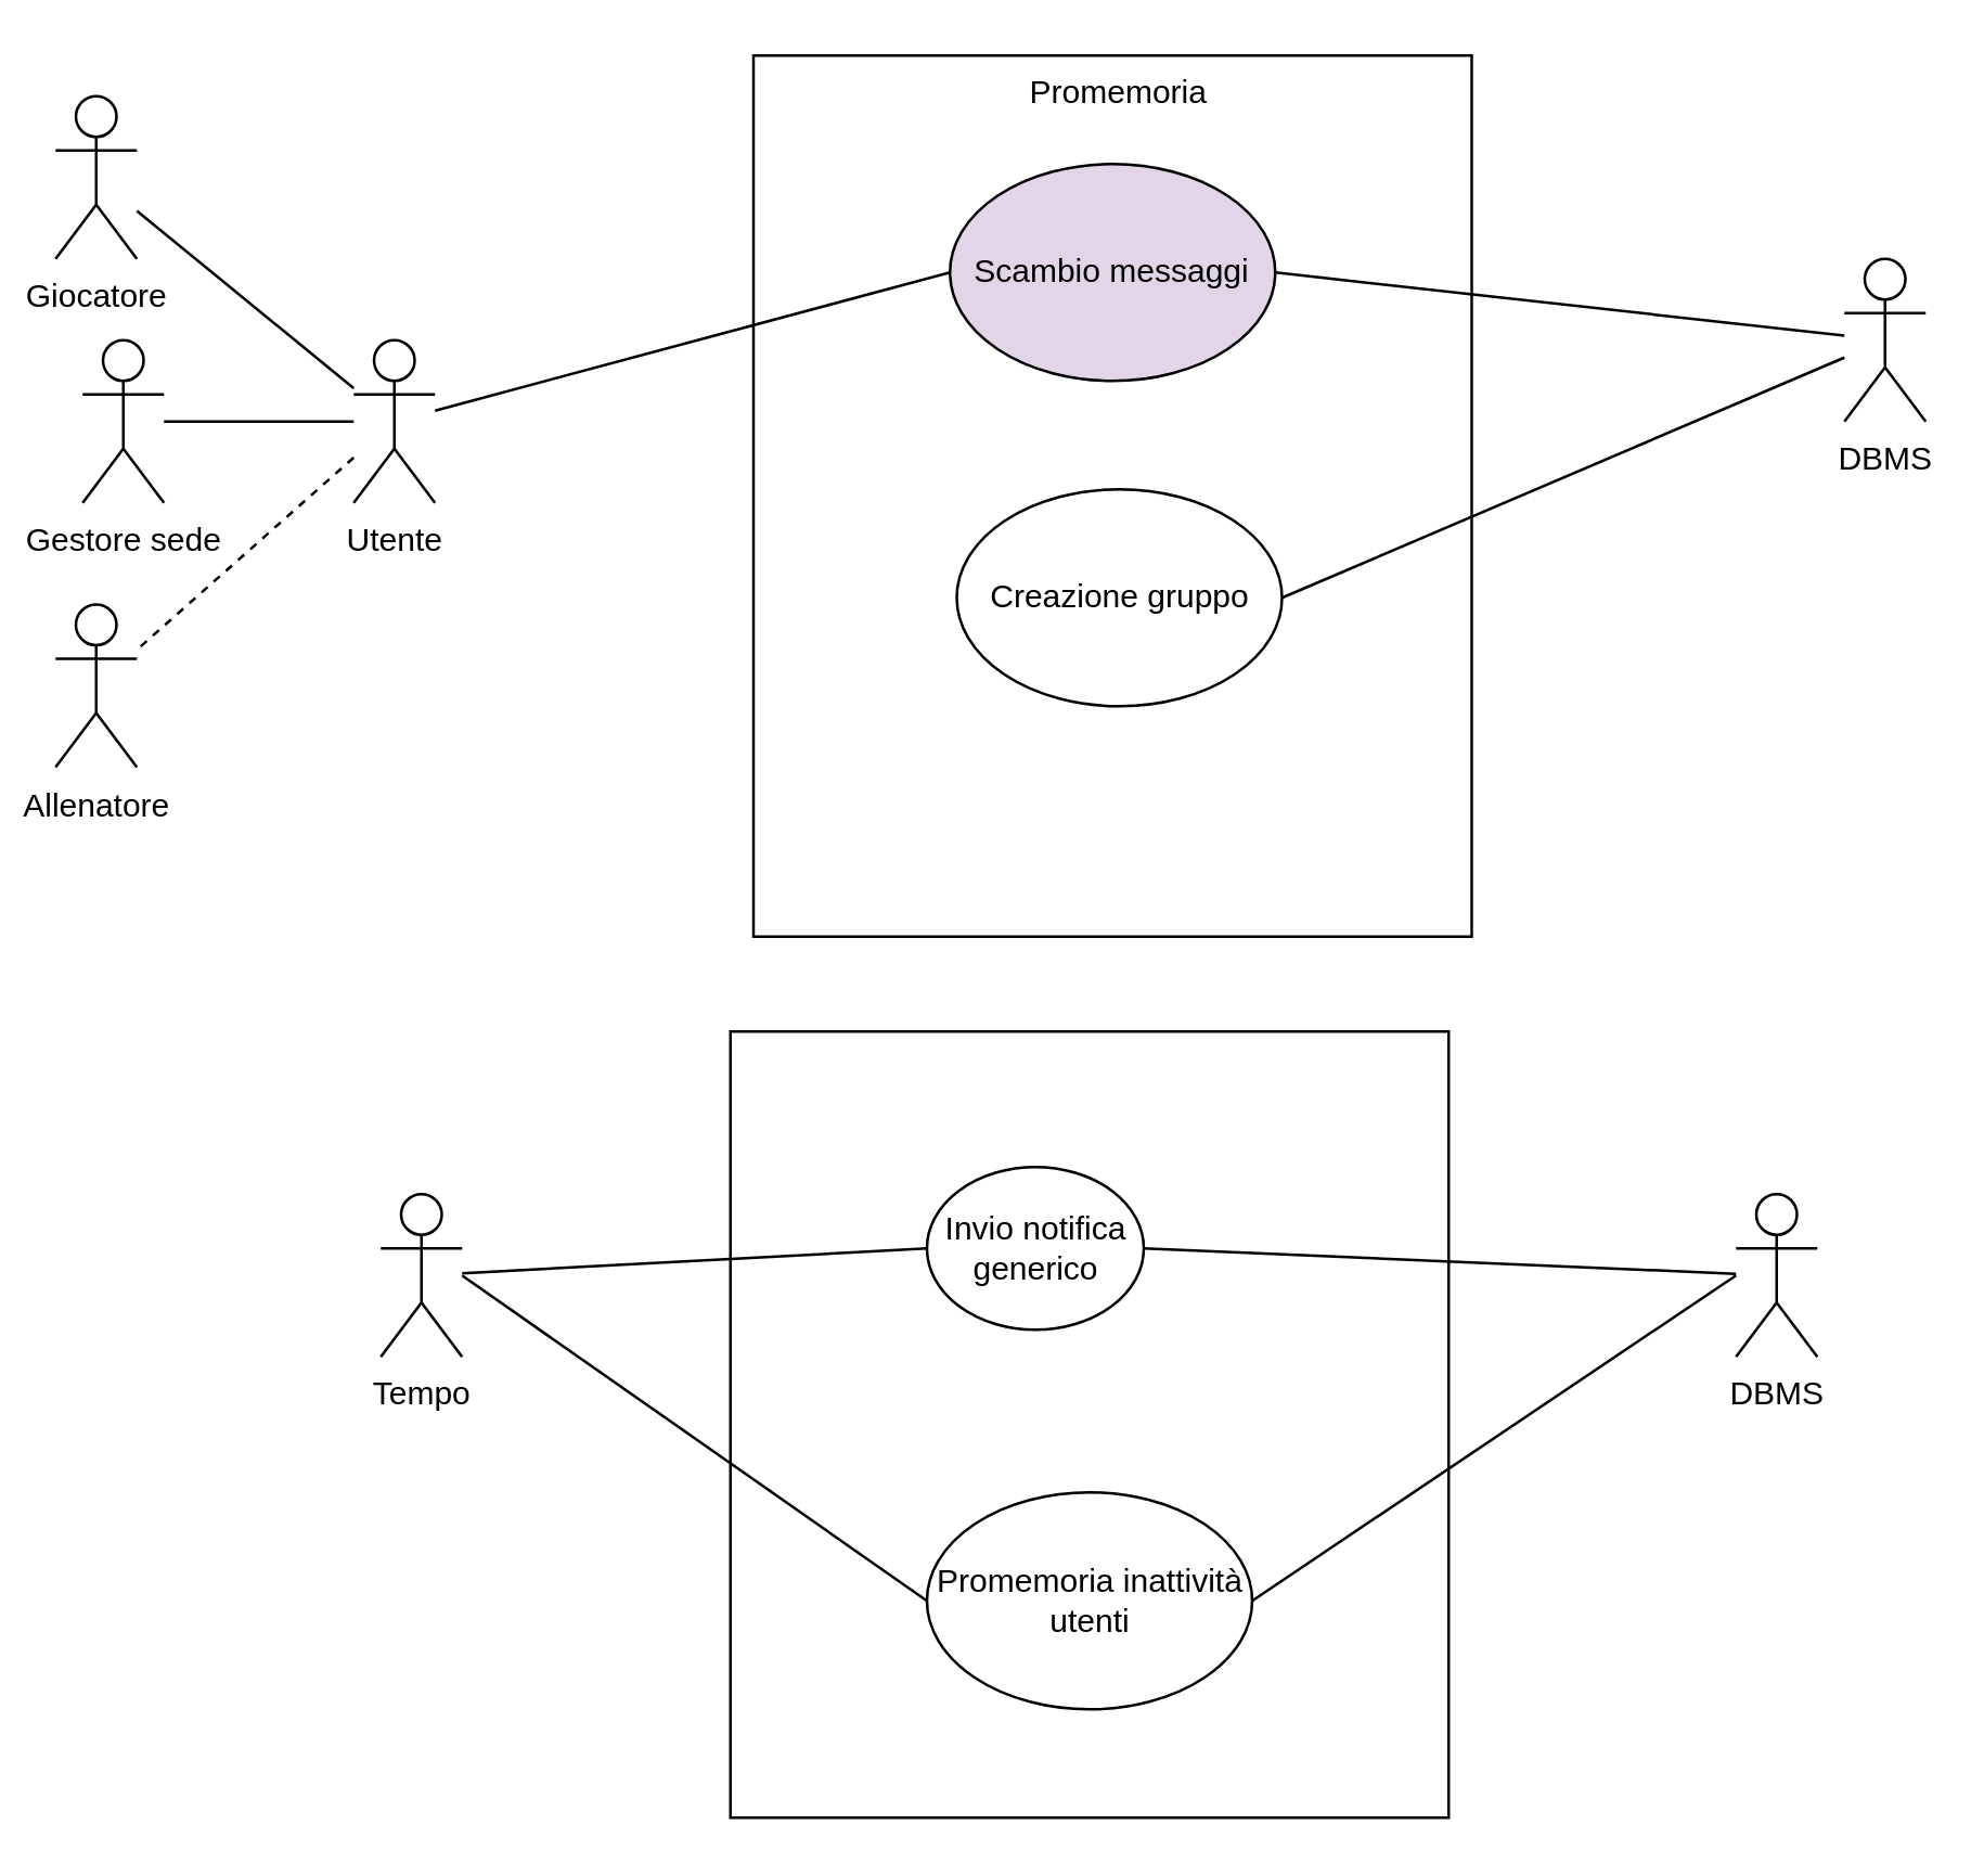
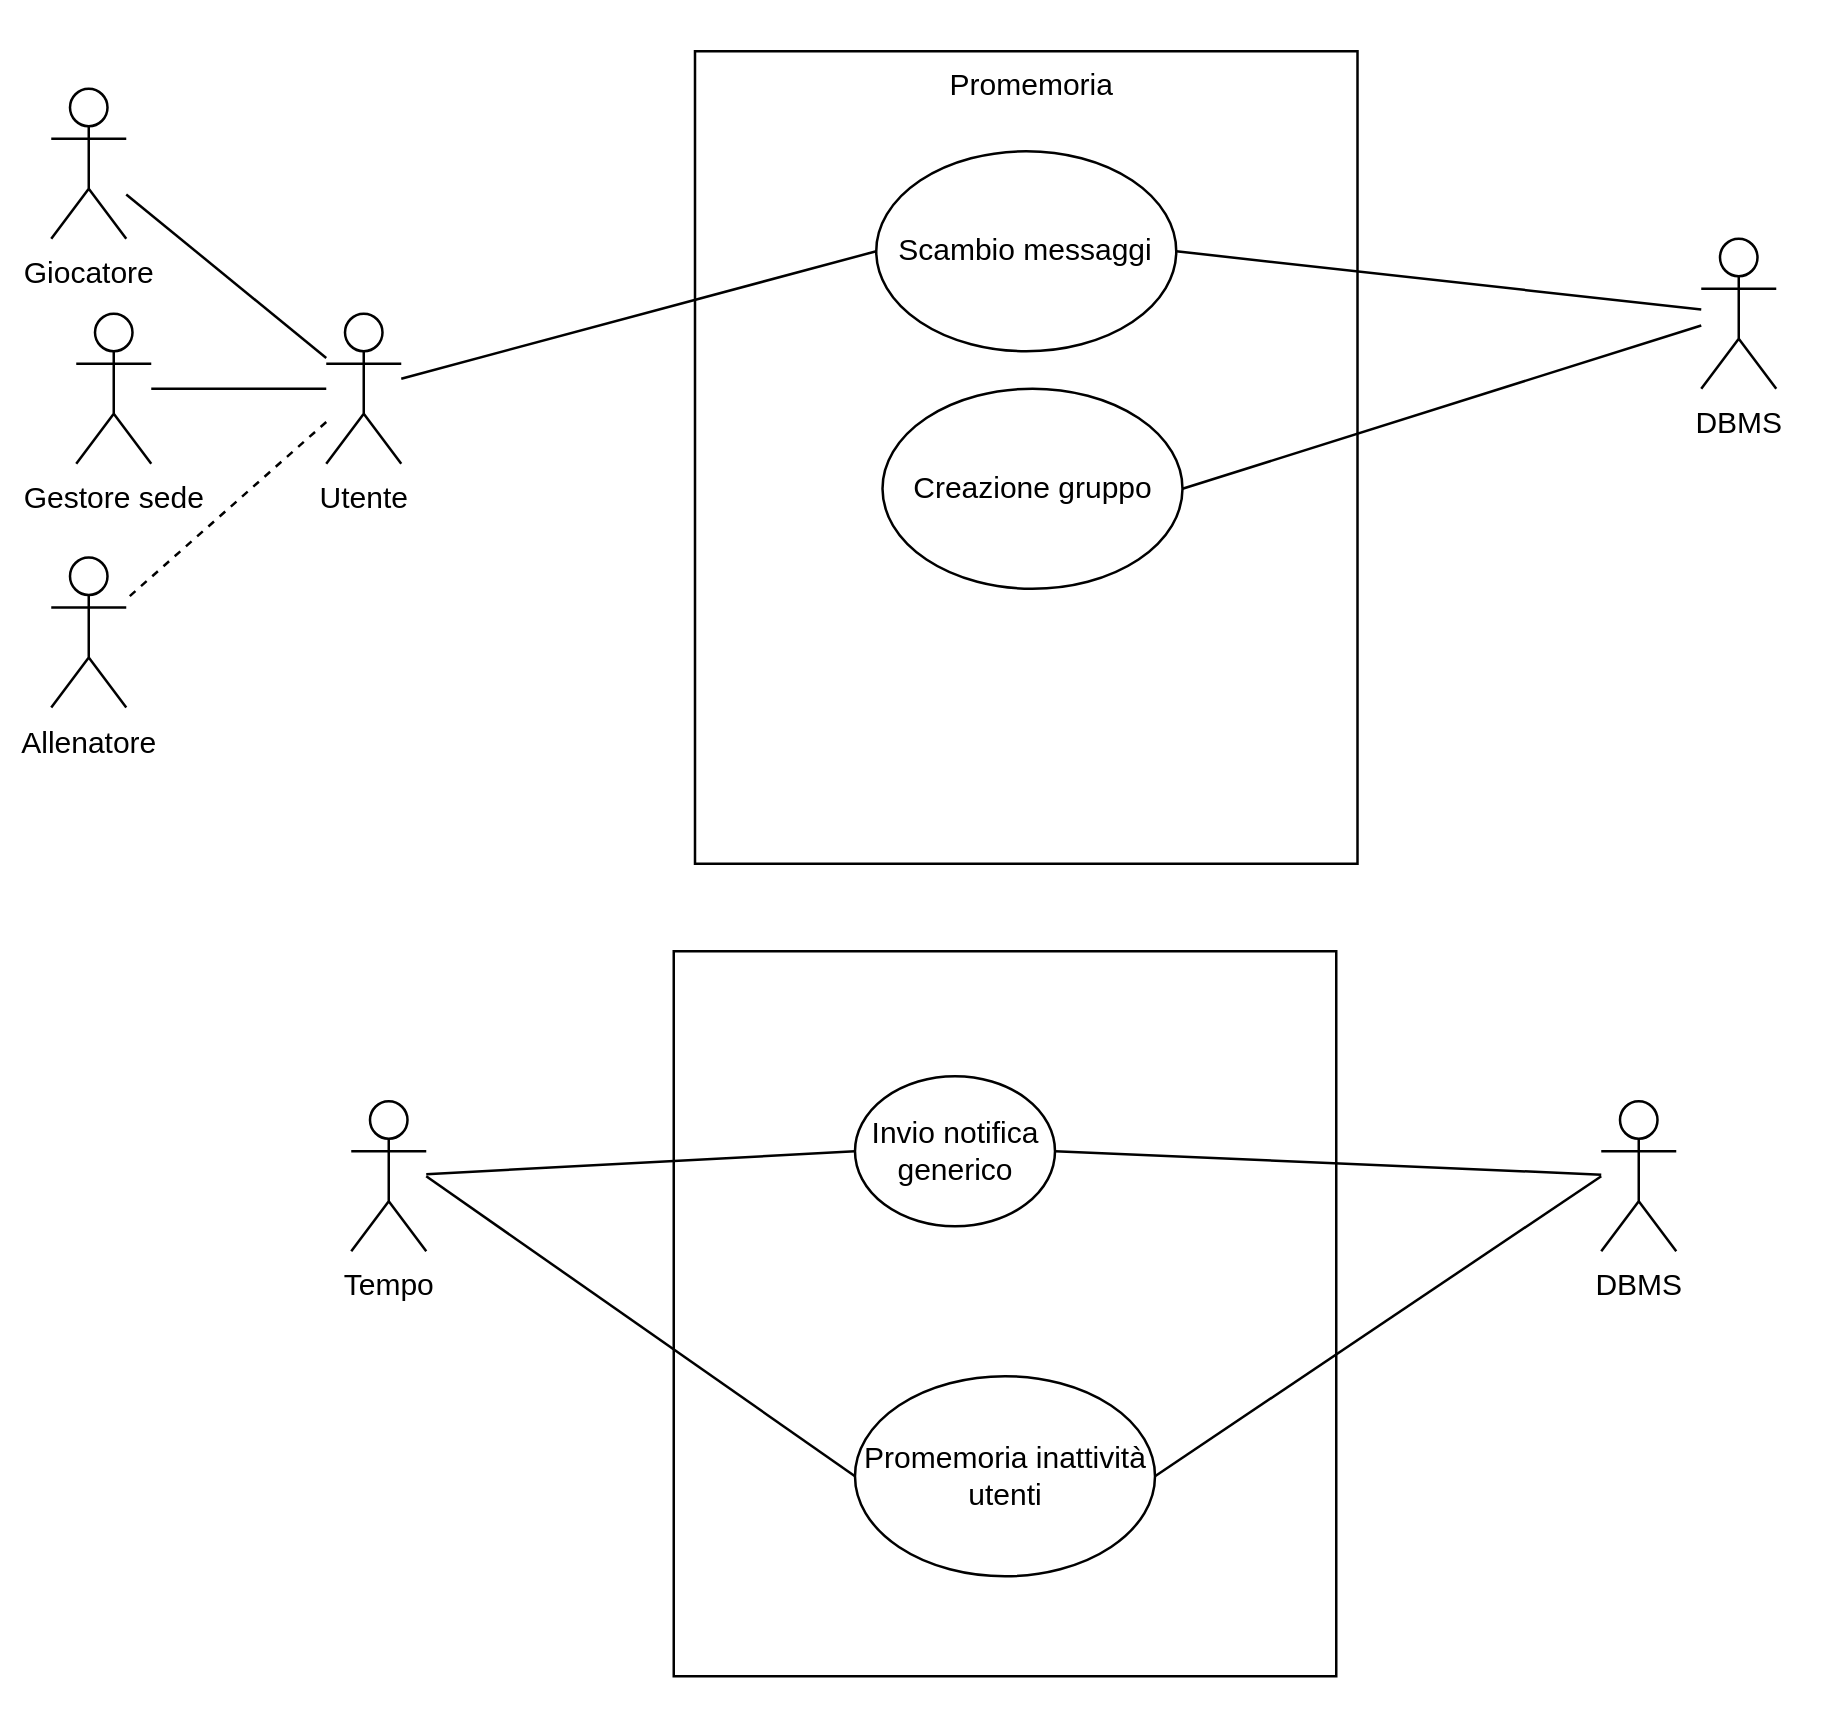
  <mxCell id="0" />
  <mxCell id="1" parent="0" />
  <mxCell id="2" value="" style="rounded=0;whiteSpace=wrap;html=1;fillColor=none;" parent="1" vertex="1"><mxGeometry x="277.5" y="20" width="265" height="325" as="geometry" /></mxCell>
  <mxCell id="3" value="&lt;p style=&quot;line-height: 100%;&quot;&gt;Promemoria&lt;/p&gt;" style="rounded=0;whiteSpace=wrap;html=1;fillColor=none;strokeWidth=0;strokeColor=none;" parent="1" vertex="1"><mxGeometry x="325" y="20" width="175" height="25" as="geometry" /></mxCell>
  <mxCell id="4" value="Giocatore" style="shape=umlActor;verticalLabelPosition=bottom;verticalAlign=top;html=1;outlineConnect=0;" parent="1" vertex="1"><mxGeometry x="20" y="35" width="30" height="60" as="geometry" /></mxCell>
  <mxCell id="5" value="Gestore sede" style="shape=umlActor;verticalLabelPosition=bottom;verticalAlign=top;html=1;outlineConnect=0;" parent="1" vertex="1"><mxGeometry x="30" y="125" width="30" height="60" as="geometry" /></mxCell>
  <mxCell id="6" value="Allenatore" style="shape=umlActor;verticalLabelPosition=bottom;verticalAlign=top;html=1;outlineConnect=0;" parent="1" vertex="1"><mxGeometry x="20" y="222.5" width="30" height="60" as="geometry" /></mxCell>
  <mxCell id="7" value="DBMS" style="shape=umlActor;verticalLabelPosition=bottom;verticalAlign=top;html=1;outlineConnect=0;" parent="1" vertex="1"><mxGeometry x="680" y="95" width="30" height="60" as="geometry" /></mxCell>
- <mxCell id="8" value="Creazione gruppo" style="ellipse;whiteSpace=wrap;html=1;" parent="1" vertex="1"><mxGeometry x="352.5" y="180" width="120" height="80" as="geometry" /></mxCell>
+ <mxCell id="8" value="Creazione gruppo" style="ellipse;whiteSpace=wrap;html=1;" parent="1" vertex="1"><mxGeometry x="352.5" y="155" width="120" height="80" as="geometry" /></mxCell>
  <mxCell id="9" value="" style="endArrow=none;html=1;rounded=0;exitX=1;exitY=0.5;exitDx=0;exitDy=0;" parent="1" source="8" target="7" edge="1"><mxGeometry width="50" height="50" relative="1" as="geometry"><mxPoint x="390" y="315" as="sourcePoint" /><mxPoint x="440" y="265" as="targetPoint" /></mxGeometry></mxCell>
- <mxCell id="10" value="Scambio messaggi" style="ellipse;whiteSpace=wrap;html=1;fillColor=#e1d5e7;" parent="1" vertex="1"><mxGeometry x="350" y="60" width="120" height="80" as="geometry" /></mxCell>
+ <mxCell id="10" value="Scambio messaggi" style="ellipse;whiteSpace=wrap;html=1;" parent="1" vertex="1"><mxGeometry x="350" y="60" width="120" height="80" as="geometry" /></mxCell>
  <mxCell id="11" value="" style="endArrow=none;html=1;rounded=0;exitX=1;exitY=0.5;exitDx=0;exitDy=0;" parent="1" source="10" target="7" edge="1"><mxGeometry width="50" height="50" relative="1" as="geometry"><mxPoint x="480" y="135" as="sourcePoint" /><mxPoint x="690" y="135" as="targetPoint" /></mxGeometry></mxCell>
  <mxCell id="12" value="Utente" style="shape=umlActor;verticalLabelPosition=bottom;verticalAlign=top;html=1;outlineConnect=0;" parent="1" vertex="1"><mxGeometry x="130" y="125" width="30" height="60" as="geometry" /></mxCell>
  <mxCell id="13" value="" style="endArrow=none;html=1;rounded=0;" parent="1" source="12" target="4" edge="1"><mxGeometry width="50" height="50" relative="1" as="geometry"><mxPoint x="330" y="245" as="sourcePoint" /><mxPoint x="380" y="195" as="targetPoint" /></mxGeometry></mxCell>
  <mxCell id="14" value="" style="endArrow=none;html=1;rounded=0;" parent="1" source="12" target="5" edge="1"><mxGeometry width="50" height="50" relative="1" as="geometry"><mxPoint x="140" y="231" as="sourcePoint" /><mxPoint x="60" y="165" as="targetPoint" /></mxGeometry></mxCell>
  <mxCell id="15" value="" style="endArrow=none;html=1;rounded=0;dashed=1;" parent="1" source="12" target="6" edge="1"><mxGeometry width="50" height="50" relative="1" as="geometry"><mxPoint x="140" y="255" as="sourcePoint" /><mxPoint x="60" y="255" as="targetPoint" /></mxGeometry></mxCell>
  <mxCell id="16" value="" style="endArrow=none;html=1;rounded=0;entryX=0;entryY=0.5;entryDx=0;entryDy=0;" parent="1" source="12" target="10" edge="1"><mxGeometry width="50" height="50" relative="1" as="geometry"><mxPoint x="170" y="163" as="sourcePoint" /><mxPoint x="360" y="135" as="targetPoint" /></mxGeometry></mxCell>
  <mxCell id="17" value="" style="rounded=0;whiteSpace=wrap;html=1;fillColor=none;" parent="1" vertex="1"><mxGeometry x="269" y="380" width="265" height="290" as="geometry" /></mxCell>
  <mxCell id="18" value="DBMS" style="shape=umlActor;verticalLabelPosition=bottom;verticalAlign=top;html=1;outlineConnect=0;" parent="1" vertex="1"><mxGeometry x="640" y="440" width="30" height="60" as="geometry" /></mxCell>
  <mxCell id="19" value="Invio notifica generico" style="ellipse;whiteSpace=wrap;html=1;" parent="1" vertex="1"><mxGeometry x="341.5" y="430" width="80" height="60" as="geometry" /></mxCell>
  <mxCell id="20" value="" style="endArrow=none;html=1;rounded=0;exitX=1;exitY=0.5;exitDx=0;exitDy=0;" parent="1" source="19" target="18" edge="1"><mxGeometry width="50" height="50" relative="1" as="geometry"><mxPoint x="379" y="675" as="sourcePoint" /><mxPoint x="429" y="625" as="targetPoint" /></mxGeometry></mxCell>
  <mxCell id="21" value="Tempo&lt;div&gt;&lt;br&gt;&lt;/div&gt;" style="shape=umlActor;verticalLabelPosition=bottom;verticalAlign=top;html=1;outlineConnect=0;" parent="1" vertex="1"><mxGeometry x="140" y="440" width="30" height="60" as="geometry" /></mxCell>
  <mxCell id="22" value="" style="endArrow=none;html=1;rounded=0;entryX=0;entryY=0.5;entryDx=0;entryDy=0;" parent="1" source="21" target="19" edge="1"><mxGeometry width="50" height="50" relative="1" as="geometry"><mxPoint x="319" y="605" as="sourcePoint" /><mxPoint x="369" y="555" as="targetPoint" /></mxGeometry></mxCell>
  <mxCell id="23" value="Promemoria inattività utenti" style="ellipse;whiteSpace=wrap;html=1;" vertex="1" parent="1"><mxGeometry x="341.5" y="550" width="120" height="80" as="geometry" /></mxCell>
  <mxCell id="24" value="" style="endArrow=none;html=1;rounded=0;exitX=0;exitY=0.5;exitDx=0;exitDy=0;" edge="1" parent="1" source="23"><mxGeometry width="50" height="50" relative="1" as="geometry"><mxPoint x="470" y="360" as="sourcePoint" /><mxPoint x="170" y="470" as="targetPoint" /></mxGeometry></mxCell>
  <mxCell id="25" value="" style="endArrow=none;html=1;rounded=0;exitX=1;exitY=0.5;exitDx=0;exitDy=0;" edge="1" parent="1" source="23"><mxGeometry width="50" height="50" relative="1" as="geometry"><mxPoint x="732" y="635" as="sourcePoint" /><mxPoint x="640" y="470" as="targetPoint" /></mxGeometry></mxCell>
